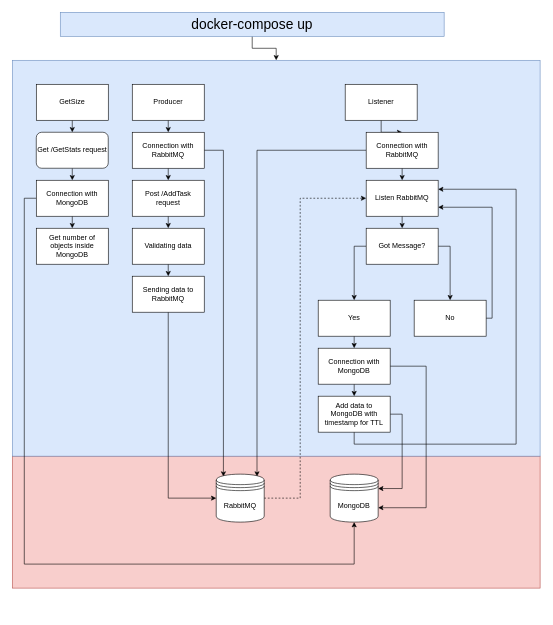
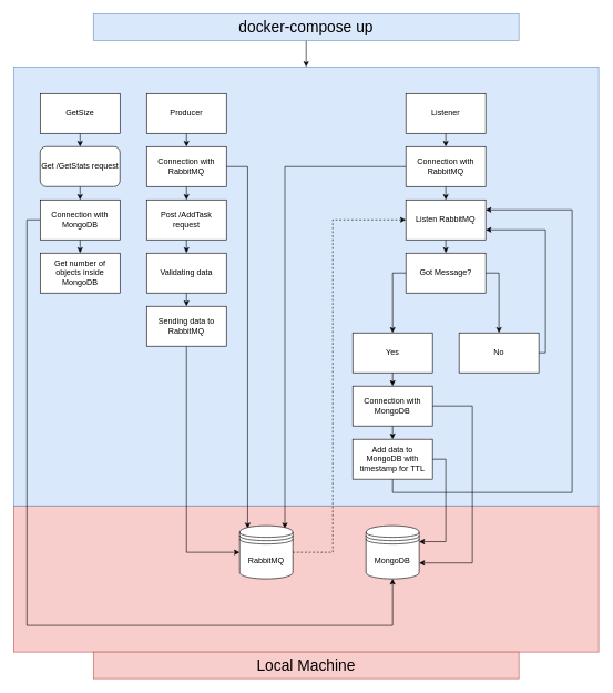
  <mxCell id="0" />
  <mxCell id="1" parent="0" />
  <mxCell id="2" value="" style="rounded=0;whiteSpace=wrap;html=1;fontSize=23;fillColor=#f8cecc;strokeColor=#b85450;" vertex="1" parent="1"><mxGeometry x="20" y="760" width="880" height="220" as="geometry" /></mxCell>
  <mxCell id="3" value="" style="rounded=0;whiteSpace=wrap;html=1;fillColor=#dae8fc;strokeColor=#6c8ebf;" vertex="1" parent="1"><mxGeometry x="20" y="100" width="880" height="660" as="geometry" /></mxCell>
  <mxCell id="4" style="edgeStyle=orthogonalEdgeStyle;rounded=0;orthogonalLoop=1;jettySize=auto;html=1;exitX=0;exitY=0.5;exitDx=0;exitDy=0;entryX=0.85;entryY=0.05;entryDx=0;entryDy=0;entryPerimeter=0;" edge="1" parent="1" source="24" target="21"><mxGeometry relative="1" as="geometry" /></mxCell>
  <mxCell id="5" style="edgeStyle=orthogonalEdgeStyle;rounded=0;orthogonalLoop=1;jettySize=auto;html=1;exitX=0.5;exitY=1;exitDx=0;exitDy=0;entryX=0.5;entryY=0;entryDx=0;entryDy=0;" edge="1" parent="1" source="6" target="13"><mxGeometry relative="1" as="geometry" /></mxCell>
  <mxCell id="6" value="Producer" style="rounded=0;whiteSpace=wrap;html=1;" vertex="1" parent="1"><mxGeometry x="220" y="140" width="120" height="60" as="geometry" /></mxCell>
  <mxCell id="7" style="edgeStyle=orthogonalEdgeStyle;rounded=0;orthogonalLoop=1;jettySize=auto;html=1;exitX=0.5;exitY=1;exitDx=0;exitDy=0;entryX=0.5;entryY=0;entryDx=0;entryDy=0;" edge="1" parent="1" source="8" target="24"><mxGeometry relative="1" as="geometry" /></mxCell>
- <mxCell id="8" value="Listener" style="rounded=0;whiteSpace=wrap;html=1;" vertex="1" parent="1"><mxGeometry x="575" y="140" width="120" height="60" as="geometry" /></mxCell>
+ <mxCell id="8" value="Listener" style="rounded=0;whiteSpace=wrap;html=1;" vertex="1" parent="1"><mxGeometry x="610" y="140" width="120" height="60" as="geometry" /></mxCell>
  <mxCell id="9" style="edgeStyle=orthogonalEdgeStyle;rounded=0;orthogonalLoop=1;jettySize=auto;html=1;exitX=0.5;exitY=1;exitDx=0;exitDy=0;entryX=0.5;entryY=0;entryDx=0;entryDy=0;" edge="1" parent="1" source="10" target="44"><mxGeometry relative="1" as="geometry" /></mxCell>
  <mxCell id="10" value="GetSize" style="rounded=0;whiteSpace=wrap;html=1;" vertex="1" parent="1"><mxGeometry x="60" y="140" width="120" height="60" as="geometry" /></mxCell>
  <mxCell id="11" style="edgeStyle=orthogonalEdgeStyle;rounded=0;orthogonalLoop=1;jettySize=auto;html=1;exitX=0.5;exitY=1;exitDx=0;exitDy=0;entryX=0.5;entryY=0;entryDx=0;entryDy=0;" edge="1" parent="1" source="13" target="15"><mxGeometry relative="1" as="geometry" /></mxCell>
  <mxCell id="12" style="edgeStyle=orthogonalEdgeStyle;rounded=0;orthogonalLoop=1;jettySize=auto;html=1;exitX=1;exitY=0.5;exitDx=0;exitDy=0;entryX=0.15;entryY=0.05;entryDx=0;entryDy=0;entryPerimeter=0;" edge="1" parent="1" source="13" target="21"><mxGeometry relative="1" as="geometry"><mxPoint x="370" y="620" as="targetPoint" /></mxGeometry></mxCell>
  <mxCell id="13" value="Connection with RabbitMQ" style="rounded=0;whiteSpace=wrap;html=1;" vertex="1" parent="1"><mxGeometry x="220" y="220" width="120" height="60" as="geometry" /></mxCell>
  <mxCell id="14" style="edgeStyle=orthogonalEdgeStyle;rounded=0;orthogonalLoop=1;jettySize=auto;html=1;exitX=0.5;exitY=1;exitDx=0;exitDy=0;entryX=0.5;entryY=0;entryDx=0;entryDy=0;" edge="1" parent="1" source="15" target="17"><mxGeometry relative="1" as="geometry" /></mxCell>
  <mxCell id="15" value="Post /AddTask request" style="rounded=0;whiteSpace=wrap;html=1;" vertex="1" parent="1"><mxGeometry x="220" y="300" width="120" height="60" as="geometry" /></mxCell>
  <mxCell id="16" style="edgeStyle=orthogonalEdgeStyle;rounded=0;orthogonalLoop=1;jettySize=auto;html=1;exitX=0.5;exitY=1;exitDx=0;exitDy=0;entryX=0.5;entryY=0;entryDx=0;entryDy=0;" edge="1" parent="1" source="17" target="19"><mxGeometry relative="1" as="geometry" /></mxCell>
  <mxCell id="17" value="Validating data" style="rounded=0;whiteSpace=wrap;html=1;" vertex="1" parent="1"><mxGeometry x="220" y="380" width="120" height="60" as="geometry" /></mxCell>
  <mxCell id="18" style="edgeStyle=orthogonalEdgeStyle;rounded=0;orthogonalLoop=1;jettySize=auto;html=1;exitX=0.5;exitY=1;exitDx=0;exitDy=0;entryX=0;entryY=0.5;entryDx=0;entryDy=0;" edge="1" parent="1" source="19" target="21"><mxGeometry relative="1" as="geometry" /></mxCell>
  <mxCell id="19" value="Sending data to RabbitMQ" style="rounded=0;whiteSpace=wrap;html=1;" vertex="1" parent="1"><mxGeometry x="220" y="460" width="120" height="60" as="geometry" /></mxCell>
  <mxCell id="20" style="edgeStyle=orthogonalEdgeStyle;rounded=0;orthogonalLoop=1;jettySize=auto;html=1;exitX=1;exitY=0.5;exitDx=0;exitDy=0;entryX=0;entryY=0.5;entryDx=0;entryDy=0;dashed=1;" edge="1" parent="1" source="21" target="26"><mxGeometry relative="1" as="geometry"><Array as="points"><mxPoint x="500" y="830" /><mxPoint x="500" y="330" /></Array></mxGeometry></mxCell>
  <mxCell id="21" value="RabbitMQ" style="shape=datastore;whiteSpace=wrap;html=1;" vertex="1" parent="1"><mxGeometry x="360" y="790" width="80" height="80" as="geometry" /></mxCell>
  <mxCell id="22" value="MongoDB" style="shape=datastore;whiteSpace=wrap;html=1;" vertex="1" parent="1"><mxGeometry x="550" y="790" width="80" height="80" as="geometry" /></mxCell>
  <mxCell id="23" style="edgeStyle=orthogonalEdgeStyle;rounded=0;orthogonalLoop=1;jettySize=auto;html=1;exitX=0.5;exitY=1;exitDx=0;exitDy=0;entryX=0.5;entryY=0;entryDx=0;entryDy=0;" edge="1" parent="1" source="24" target="26"><mxGeometry relative="1" as="geometry" /></mxCell>
  <mxCell id="24" value="Connection with RabbitMQ" style="rounded=0;whiteSpace=wrap;html=1;" vertex="1" parent="1"><mxGeometry x="610" y="220" width="120" height="60" as="geometry" /></mxCell>
  <mxCell id="25" style="edgeStyle=orthogonalEdgeStyle;rounded=0;orthogonalLoop=1;jettySize=auto;html=1;exitX=0.5;exitY=1;exitDx=0;exitDy=0;entryX=0.5;entryY=0;entryDx=0;entryDy=0;" edge="1" parent="1" source="26" target="33"><mxGeometry relative="1" as="geometry" /></mxCell>
  <mxCell id="26" value="Listen RabbitMQ" style="rounded=0;whiteSpace=wrap;html=1;" vertex="1" parent="1"><mxGeometry x="610" y="300" width="120" height="60" as="geometry" /></mxCell>
  <mxCell id="27" style="edgeStyle=orthogonalEdgeStyle;rounded=0;orthogonalLoop=1;jettySize=auto;html=1;exitX=0.5;exitY=1;exitDx=0;exitDy=0;entryX=0.5;entryY=0;entryDx=0;entryDy=0;" edge="1" parent="1" source="28" target="36"><mxGeometry relative="1" as="geometry" /></mxCell>
  <mxCell id="28" value="Yes" style="rounded=0;whiteSpace=wrap;html=1;" vertex="1" parent="1"><mxGeometry x="530" y="500" width="120" height="60" as="geometry" /></mxCell>
  <mxCell id="29" style="edgeStyle=orthogonalEdgeStyle;rounded=0;orthogonalLoop=1;jettySize=auto;html=1;exitX=1;exitY=0.5;exitDx=0;exitDy=0;entryX=1;entryY=0.75;entryDx=0;entryDy=0;" edge="1" parent="1" source="30" target="26"><mxGeometry relative="1" as="geometry"><Array as="points"><mxPoint x="820" y="530" /><mxPoint x="820" y="345" /></Array></mxGeometry></mxCell>
  <mxCell id="30" value="No" style="rounded=0;whiteSpace=wrap;html=1;" vertex="1" parent="1"><mxGeometry x="690" y="500" width="120" height="60" as="geometry" /></mxCell>
  <mxCell id="31" style="edgeStyle=orthogonalEdgeStyle;rounded=0;orthogonalLoop=1;jettySize=auto;html=1;exitX=0;exitY=0.5;exitDx=0;exitDy=0;entryX=0.5;entryY=0;entryDx=0;entryDy=0;" edge="1" parent="1" source="33" target="28"><mxGeometry relative="1" as="geometry" /></mxCell>
  <mxCell id="32" style="edgeStyle=orthogonalEdgeStyle;rounded=0;orthogonalLoop=1;jettySize=auto;html=1;exitX=1;exitY=0.5;exitDx=0;exitDy=0;entryX=0.5;entryY=0;entryDx=0;entryDy=0;" edge="1" parent="1" source="33" target="30"><mxGeometry relative="1" as="geometry" /></mxCell>
  <mxCell id="33" value="Got Message?" style="rounded=0;whiteSpace=wrap;html=1;" vertex="1" parent="1"><mxGeometry x="610" y="380" width="120" height="60" as="geometry" /></mxCell>
  <mxCell id="34" style="edgeStyle=orthogonalEdgeStyle;rounded=0;orthogonalLoop=1;jettySize=auto;html=1;exitX=0.5;exitY=1;exitDx=0;exitDy=0;entryX=0.5;entryY=0;entryDx=0;entryDy=0;" edge="1" parent="1" source="36" target="39"><mxGeometry relative="1" as="geometry" /></mxCell>
  <mxCell id="35" style="edgeStyle=orthogonalEdgeStyle;rounded=0;orthogonalLoop=1;jettySize=auto;html=1;exitX=1;exitY=0.5;exitDx=0;exitDy=0;entryX=1;entryY=0.7;entryDx=0;entryDy=0;" edge="1" parent="1" source="36" target="22"><mxGeometry relative="1" as="geometry"><Array as="points"><mxPoint x="710" y="610" /><mxPoint x="710" y="846" /></Array></mxGeometry></mxCell>
  <mxCell id="36" value="Connection with MongoDB" style="rounded=0;whiteSpace=wrap;html=1;" vertex="1" parent="1"><mxGeometry x="530" y="580" width="120" height="60" as="geometry" /></mxCell>
  <mxCell id="37" style="edgeStyle=orthogonalEdgeStyle;rounded=0;orthogonalLoop=1;jettySize=auto;html=1;exitX=0.5;exitY=1;exitDx=0;exitDy=0;entryX=1;entryY=0.25;entryDx=0;entryDy=0;" edge="1" parent="1" source="39" target="26"><mxGeometry relative="1" as="geometry"><Array as="points"><mxPoint x="590" y="740" /><mxPoint x="860" y="740" /><mxPoint x="860" y="315" /></Array></mxGeometry></mxCell>
  <mxCell id="38" style="edgeStyle=orthogonalEdgeStyle;rounded=0;orthogonalLoop=1;jettySize=auto;html=1;exitX=1;exitY=0.5;exitDx=0;exitDy=0;entryX=1;entryY=0.3;entryDx=0;entryDy=0;" edge="1" parent="1" source="39" target="22"><mxGeometry relative="1" as="geometry"><Array as="points"><mxPoint x="670" y="690" /><mxPoint x="670" y="814" /></Array></mxGeometry></mxCell>
  <mxCell id="39" value="Add data to MongoDB with timestamp for TTL" style="rounded=0;whiteSpace=wrap;html=1;" vertex="1" parent="1"><mxGeometry x="530" y="660" width="120" height="60" as="geometry" /></mxCell>
  <mxCell id="40" style="edgeStyle=orthogonalEdgeStyle;rounded=0;orthogonalLoop=1;jettySize=auto;html=1;exitX=0;exitY=0.5;exitDx=0;exitDy=0;entryX=0.5;entryY=1;entryDx=0;entryDy=0;" edge="1" parent="1" source="42" target="22"><mxGeometry relative="1" as="geometry"><Array as="points"><mxPoint x="40" y="330" /><mxPoint x="40" y="940" /><mxPoint x="590" y="940" /></Array></mxGeometry></mxCell>
  <mxCell id="41" style="edgeStyle=orthogonalEdgeStyle;rounded=0;orthogonalLoop=1;jettySize=auto;html=1;exitX=0.5;exitY=1;exitDx=0;exitDy=0;entryX=0.5;entryY=0;entryDx=0;entryDy=0;" edge="1" parent="1" source="42" target="45"><mxGeometry relative="1" as="geometry" /></mxCell>
  <mxCell id="42" value="Connection with MongoDB" style="rounded=0;whiteSpace=wrap;html=1;" vertex="1" parent="1"><mxGeometry x="60" y="300" width="120" height="60" as="geometry" /></mxCell>
  <mxCell id="43" style="edgeStyle=orthogonalEdgeStyle;rounded=0;orthogonalLoop=1;jettySize=auto;html=1;exitX=0.5;exitY=1;exitDx=0;exitDy=0;entryX=0.5;entryY=0;entryDx=0;entryDy=0;" edge="1" parent="1" source="44" target="42"><mxGeometry relative="1" as="geometry" /></mxCell>
  <mxCell id="44" value="Get /GetStats request" style="whiteSpace=wrap;html=1;rounded=1;" vertex="1" parent="1"><mxGeometry x="60" y="220" width="120" height="60" as="geometry" /></mxCell>
  <mxCell id="45" value="Get number of objects inside MongoDB" style="rounded=0;whiteSpace=wrap;html=1;" vertex="1" parent="1"><mxGeometry x="60" y="380" width="120" height="60" as="geometry" /></mxCell>
  <mxCell id="46" style="edgeStyle=orthogonalEdgeStyle;rounded=0;orthogonalLoop=1;jettySize=auto;html=1;exitX=0.5;exitY=1;exitDx=0;exitDy=0;entryX=0.5;entryY=0;entryDx=0;entryDy=0;" edge="1" parent="1" source="47" target="3"><mxGeometry relative="1" as="geometry" /></mxCell>
- <mxCell id="47" value="&lt;font style=&quot;font-size: 23px;&quot;&gt;docker-compose up&lt;/font&gt;" style="rounded=0;whiteSpace=wrap;html=1;fillColor=#dae8fc;strokeColor=#6c8ebf;" vertex="1" parent="1"><mxGeometry x="100" y="20" width="640" height="40" as="geometry" /></mxCell>
+ <mxCell id="47" value="&lt;font style=&quot;font-size: 23px;&quot;&gt;docker-compose up&lt;/font&gt;" style="rounded=0;whiteSpace=wrap;html=1;fillColor=#dae8fc;strokeColor=#6c8ebf;" vertex="1" parent="1"><mxGeometry y="20" width="640" height="40" as="geometry" x="140" /></mxCell>
+ <mxCell id="48" value="&lt;font style=&quot;font-size: 23px;&quot;&gt;Local Machine&lt;/font&gt;" style="rounded=0;whiteSpace=wrap;html=1;fillColor=#f8cecc;strokeColor=#b85450;" vertex="1" parent="1"><mxGeometry y="980" width="640" height="40" as="geometry" x="140" /></mxCell>
